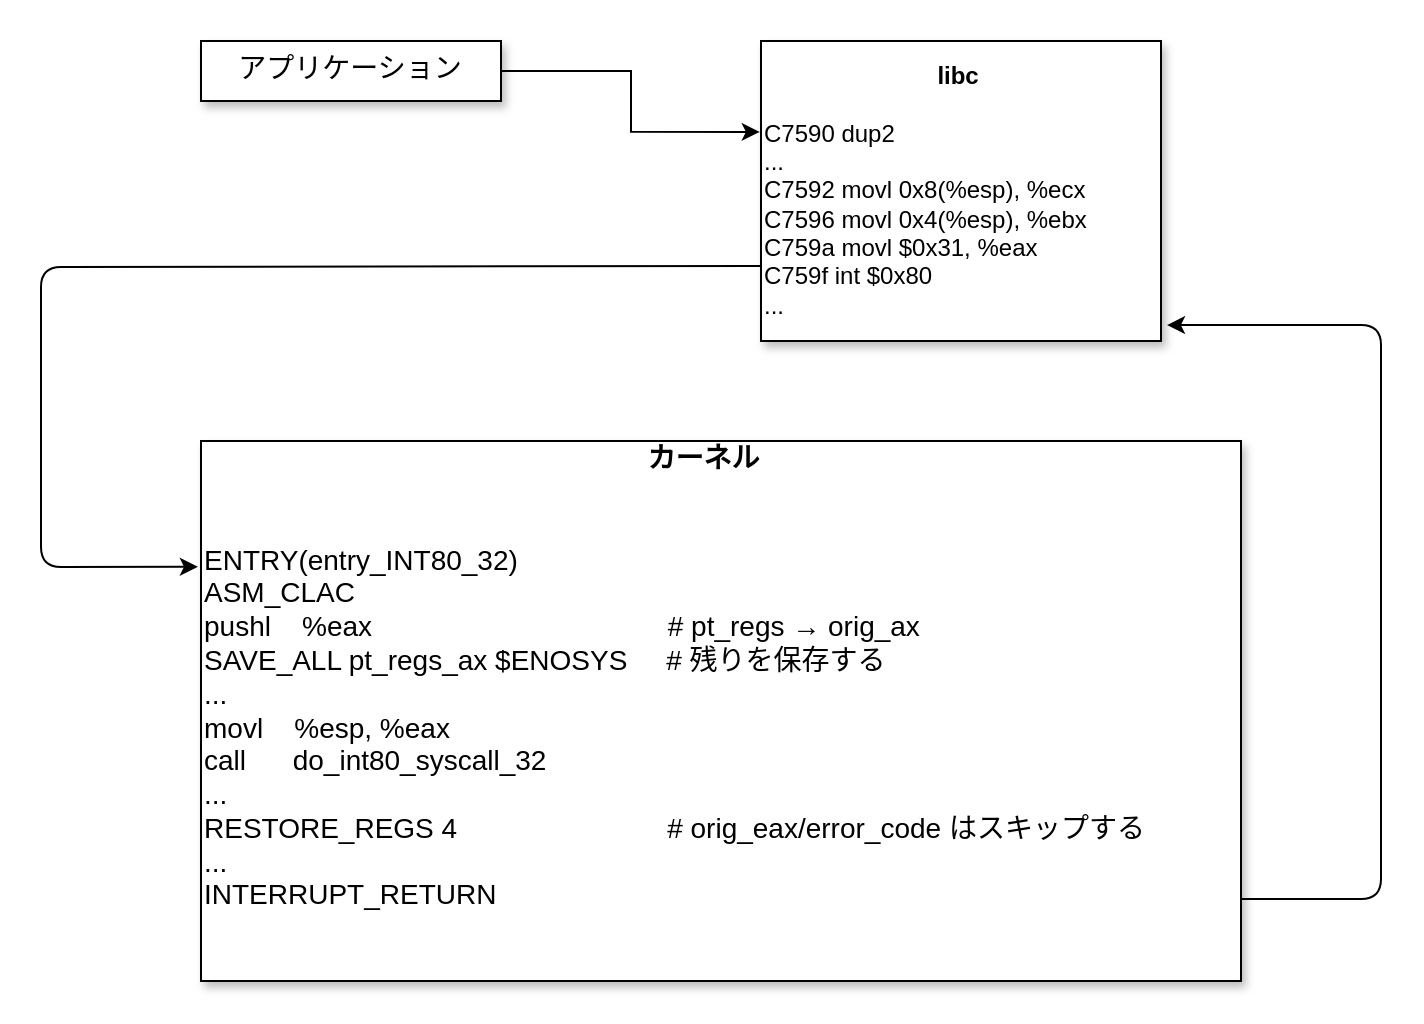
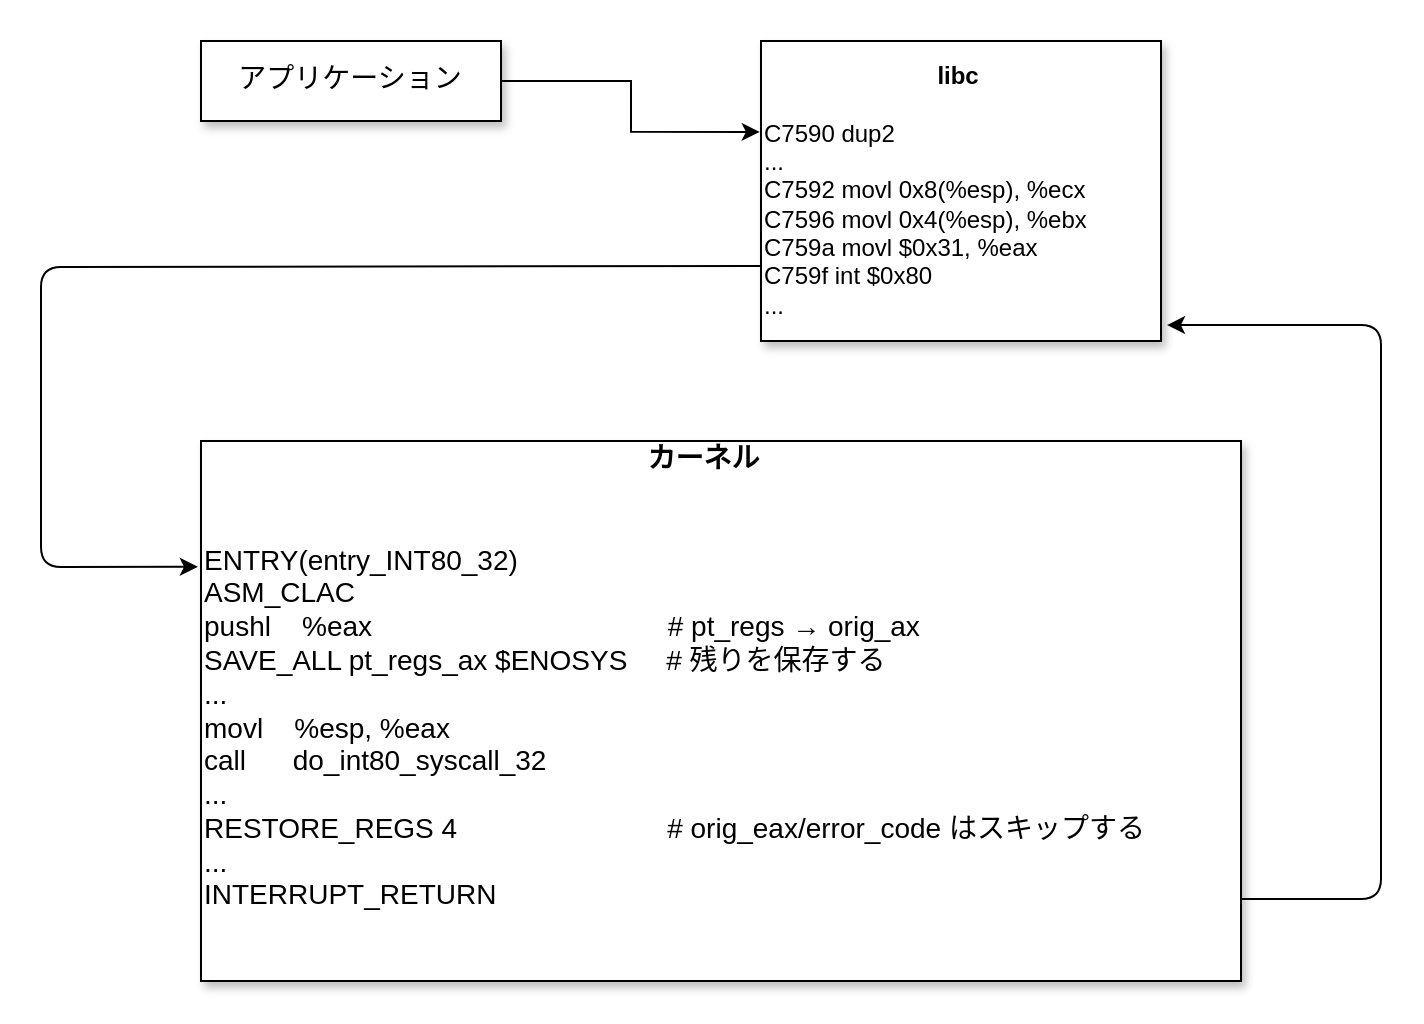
  <mxCell id="0" />
  <mxCell id="1" parent="0" />
  <mxCell id="2" value="&lt;font style=&quot;font-size: 12px&quot;&gt;&lt;font face=&quot;Helvetica&quot;&gt;&amp;nbsp; &amp;nbsp; &amp;nbsp; &amp;nbsp; &amp;nbsp; &amp;nbsp; &amp;nbsp; &amp;nbsp; &amp;nbsp; &amp;nbsp; &amp;nbsp; &amp;nbsp; &amp;nbsp; &lt;b&gt;libc&lt;/b&gt;&lt;br&gt;&lt;br&gt;C7590 dup2&lt;br&gt;...&lt;br&gt;C7592 movl 0x8(%esp), %ecx&lt;br&gt;C7596 movl 0x4(%esp), %ebx&lt;br&gt;C759a movl $0x31, %eax&lt;br&gt;C759f int $0x80&lt;br&gt;...&lt;/font&gt;&lt;br&gt;&lt;/font&gt;" style="rounded=0;whiteSpace=wrap;html=1;shadow=1;glass=0;align=left;fontFamily=Lucida Console;" parent="1" vertex="1"><mxGeometry x="380" y="20" width="200" height="150" as="geometry" /></mxCell>
  <mxCell id="3" value="&lt;span style=&quot;font-size: 14px&quot;&gt;&amp;nbsp; &amp;nbsp; &amp;nbsp; &amp;nbsp; &amp;nbsp; &amp;nbsp; &amp;nbsp; &amp;nbsp; &amp;nbsp; &amp;nbsp; &amp;nbsp; &amp;nbsp; &amp;nbsp; &amp;nbsp; &amp;nbsp; &amp;nbsp; &amp;nbsp; &amp;nbsp; &amp;nbsp; &amp;nbsp; &amp;nbsp; &amp;nbsp; &amp;nbsp; &amp;nbsp; &amp;nbsp; &amp;nbsp; &amp;nbsp; &amp;nbsp; &amp;nbsp;&lt;b&gt;カーネル&lt;/b&gt;&lt;br&gt;&lt;br&gt;&lt;br&gt;ENTRY(entry_INT80_32)&lt;br&gt;ASM_CLAC&lt;br&gt;pushl&amp;nbsp; &amp;nbsp; %eax&amp;nbsp; &amp;nbsp; &amp;nbsp; &amp;nbsp; &amp;nbsp; &amp;nbsp; &amp;nbsp; &amp;nbsp; &amp;nbsp; &amp;nbsp; &amp;nbsp; &amp;nbsp; &amp;nbsp; &amp;nbsp; &amp;nbsp; &amp;nbsp; &amp;nbsp; &amp;nbsp; &amp;nbsp; # pt_regs → orig_ax&lt;br&gt;SAVE_ALL pt_regs_ax $ENOSYS&amp;nbsp; &amp;nbsp; &amp;nbsp;# 残りを保存する&lt;br&gt;...&lt;br&gt;movl&amp;nbsp; &amp;nbsp; %esp, %eax&lt;br&gt;call&amp;nbsp; &amp;nbsp; &amp;nbsp; do_int80_syscall_32&lt;br&gt;...&lt;br&gt;RESTORE_REGS 4&amp;nbsp; &amp;nbsp; &amp;nbsp; &amp;nbsp; &amp;nbsp; &amp;nbsp; &amp;nbsp; &amp;nbsp; &amp;nbsp; &amp;nbsp; &amp;nbsp; &amp;nbsp; &amp;nbsp; &amp;nbsp;# orig_eax/error_code はスキップする&lt;br&gt;...&lt;br&gt;INTERRUPT_RETURN&lt;br&gt;&lt;br&gt;&lt;br&gt;&lt;/span&gt;" style="rounded=0;whiteSpace=wrap;html=1;shadow=1;glass=0;align=left;" parent="1" vertex="1"><mxGeometry x="100" y="220" width="520" height="270" as="geometry" /></mxCell>
  <mxCell id="4" style="edgeStyle=orthogonalEdgeStyle;rounded=0;orthogonalLoop=1;jettySize=auto;html=1;entryX=-0.003;entryY=0.303;entryDx=0;entryDy=0;entryPerimeter=0;fontFamily=Lucida Console;" edge="1" parent="1" source="5" target="2"><mxGeometry relative="1" as="geometry" /></mxCell>
- <mxCell id="5" value="&lt;font face=&quot;ヒラギノ角ゴ Pro W5&quot;&gt;&lt;span style=&quot;font-size: 14px&quot;&gt;アプリケーション&lt;/span&gt;&lt;/font&gt;" style="rounded=0;whiteSpace=wrap;html=1;shadow=1;glass=0;" vertex="1" parent="1"><mxGeometry x="100" y="20" width="150" height="30" as="geometry" /></mxCell>
+ <mxCell id="5" value="&lt;font face=&quot;ヒラギノ角ゴ Pro W5&quot;&gt;&lt;span style=&quot;font-size: 14px&quot;&gt;アプリケーション&lt;/span&gt;&lt;/font&gt;" style="rounded=0;whiteSpace=wrap;html=1;shadow=1;glass=0;" vertex="1" parent="1"><mxGeometry x="100" y="20" width="150" height="40" as="geometry" /></mxCell>
  <mxCell id="6" value="" style="endArrow=classic;html=1;fontFamily=Lucida Console;exitX=0;exitY=0.75;exitDx=0;exitDy=0;entryX=-0.003;entryY=0.233;entryDx=0;entryDy=0;entryPerimeter=0;" edge="1" parent="1" source="2" target="3"><mxGeometry width="50" height="50" relative="1" as="geometry"><mxPoint x="100" y="565" as="sourcePoint" /><mxPoint x="20" y="375" as="targetPoint" /><Array as="points"><mxPoint x="20" y="133" /><mxPoint x="20" y="283" /></Array></mxGeometry></mxCell>
  <mxCell id="7" value="" style="endArrow=classic;html=1;fontFamily=Lucida Console;exitX=1;exitY=0.848;exitDx=0;exitDy=0;exitPerimeter=0;entryX=1.015;entryY=0.947;entryDx=0;entryDy=0;entryPerimeter=0;" edge="1" parent="1" source="3" target="2"><mxGeometry width="50" height="50" relative="1" as="geometry"><mxPoint x="10" y="565" as="sourcePoint" /><mxPoint x="60" y="515" as="targetPoint" /><Array as="points"><mxPoint x="690" y="449" /><mxPoint x="690" y="162" /></Array></mxGeometry></mxCell>
